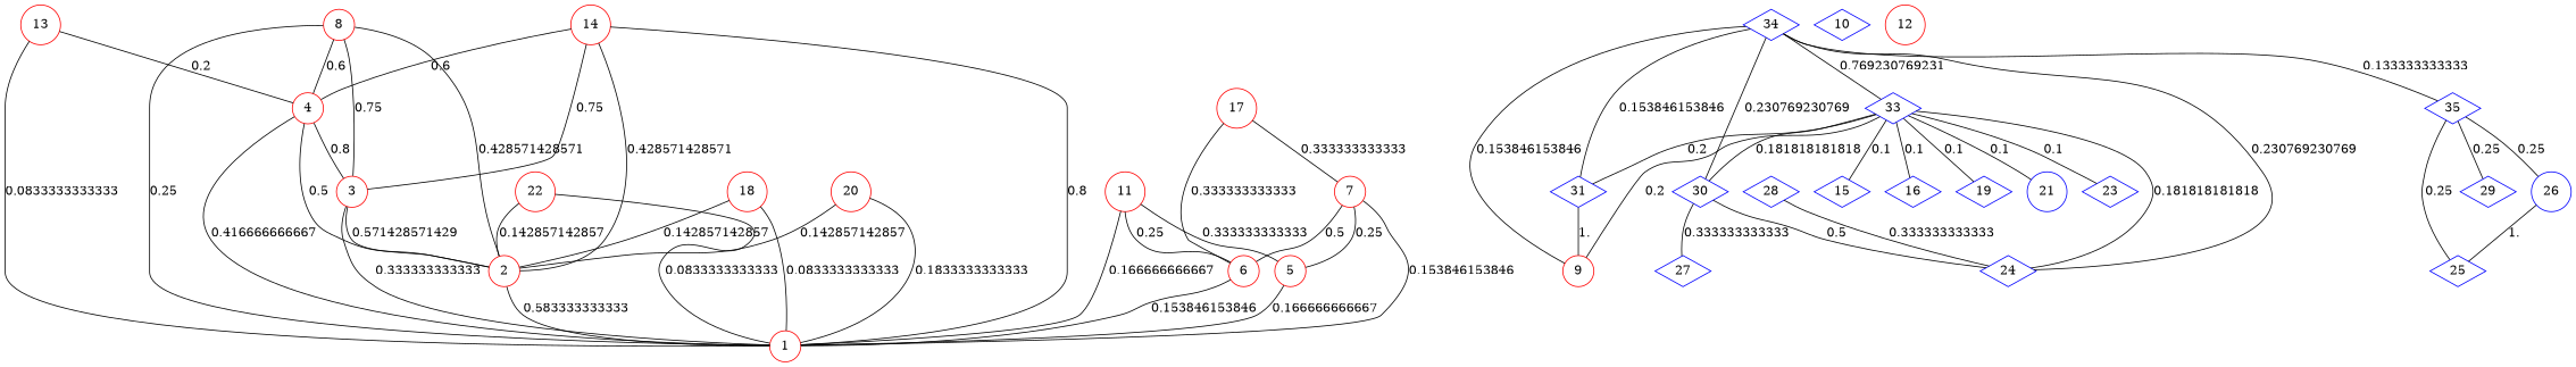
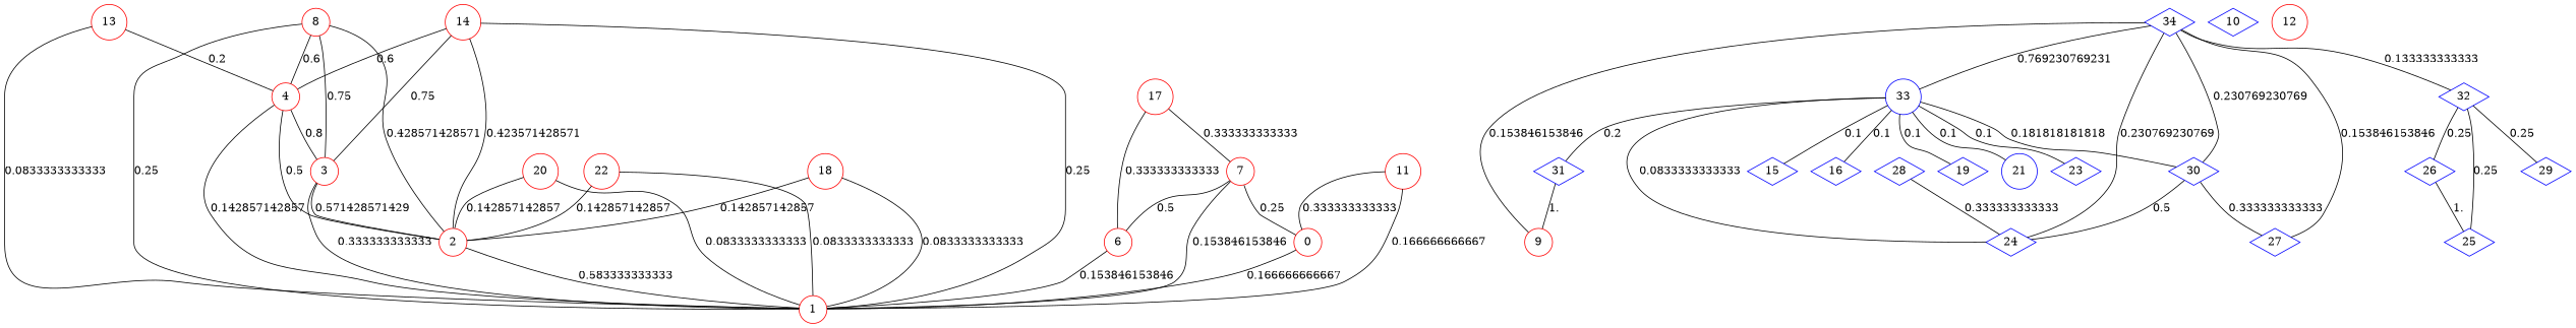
  graph {
    node [color="#FF0000" shape=circle]
    n1 [label=1]
    n2 [label=2]
    n3 [label=3]
    n4 [label=4]
-   n5 [label=5]
+   n5 [label=0]
    n6 [label=6]
    n7 [label=7]
    n8 [label=8]
    n9 [label=9]
    n10 [color="#0000FF" label=10 shape=diamond]
    n11 [label=11]
    n12 [label=12]
    n13 [label=13]
    n14 [label=14]
    n15 [color="#0000FF" label=15 shape=diamond]
    n16 [color="#0000FF" label=16 shape=diamond]
    n17 [label=17]
    n18 [label=18]
    n19 [color="#0000FF" label=19 shape=diamond]
    n20 [label=20]
    n21 [color="#0000FF" label=21]
    n22 [label=22]
    n23 [color="#0000FF" label=23 shape=diamond]
    n24 [color="#0000FF" label=24 shape=diamond]
    n25 [color="#0000FF" label=25 shape=diamond]
-   n26 [color="#0000FF" label=26]
+   n26 [color="#0000FF" label=26 shape=diamond]
    n27 [color="#0000FF" label=27 shape=diamond]
    n28 [color="#0000FF" label=28 shape=diamond]
    n29 [color="#0000FF" label=29 shape=diamond]
    n30 [color="#0000FF" label=30 shape=diamond]
    n31 [color="#0000FF" label=31 shape=diamond]
-   n32 [color="#0000FF" label=35 shape=diamond]
-   n33 [color="#0000FF" label=33 shape=diamond]
+   n32 [color="#0000FF" label=32 shape=diamond]
+   n33 [color="#0000FF" label=33]
    n34 [color="#0000FF" label=34 shape=diamond]
    n2 -- n1 [label=0.583333333333]
    n3 -- n1 [label=0.333333333333]
    n3 -- n2 [label=0.571428571429]
-   n4 -- n1 [label=0.416666666667]
+   n4 -- n1 [label=0.142857142857]
    n4 -- n2 [label=0.5]
    n4 -- n3 [label=0.8]
    n5 -- n1 [label=0.166666666667]
    n6 -- n1 [label=0.153846153846]
    n7 -- n1 [label=0.153846153846]
    n7 -- n5 [label=0.25]
    n7 -- n6 [label=0.5]
    n8 -- n1 [label=0.25]
    n8 -- n2 [label=0.428571428571]
    n8 -- n3 [label=0.75]
    n8 -- n4 [label=0.6]
    n11 -- n1 [label=0.166666666667]
    n11 -- n5 [label=0.333333333333]
-   n11 -- n6 [label=0.25]
    n13 -- n1 [label=0.0833333333333]
    n13 -- n4 [label=0.2]
-   n14 -- n1 [label=0.8]
-   n14 -- n2 [label=0.428571428571]
+   n14 -- n1 [label=0.25]
+   n14 -- n2 [label=0.423571428571]
    n14 -- n3 [label=0.75]
    n14 -- n4 [label=0.6]
    n17 -- n6 [label=0.333333333333]
    n17 -- n7 [label=0.333333333333]
    n18 -- n1 [label=0.0833333333333]
    n18 -- n2 [label=0.142857142857]
-   n20 -- n1 [label=0.1833333333333]
+   n20 -- n1 [label=0.0833333333333]
    n20 -- n2 [label=0.142857142857]
    n22 -- n1 [label=0.0833333333333]
    n22 -- n2 [label=0.142857142857]
    n26 -- n25 [label=1.]
    n28 -- n24 [label=0.333333333333]
    n30 -- n24 [label=0.5]
    n30 -- n27 [label=0.333333333333]
    n31 -- n9 [label=1.]
    n32 -- n25 [label=0.25]
    n32 -- n26 [label=0.25]
    n32 -- n29 [label=0.25]
-   n33 -- n9 [label=0.2]
    n33 -- n15 [label=0.1]
    n33 -- n16 [label=0.1]
    n33 -- n19 [label=0.1]
    n33 -- n21 [label=0.1]
    n33 -- n23 [label=0.1]
-   n33 -- n24 [label=0.181818181818]
+   n33 -- n24 [label=0.0833333333333]
    n33 -- n30 [label=0.181818181818]
    n33 -- n31 [label=0.2]
    n34 -- n9 [label=0.153846153846]
    n34 -- n24 [label=0.230769230769]
    n34 -- n30 [label=0.230769230769]
-   n34 -- n31 [label=0.153846153846]
+   n34 -- n27 [label=0.153846153846]
    n34 -- n32 [label=0.133333333333]
    n34 -- n33 [label=0.769230769231]
  }
